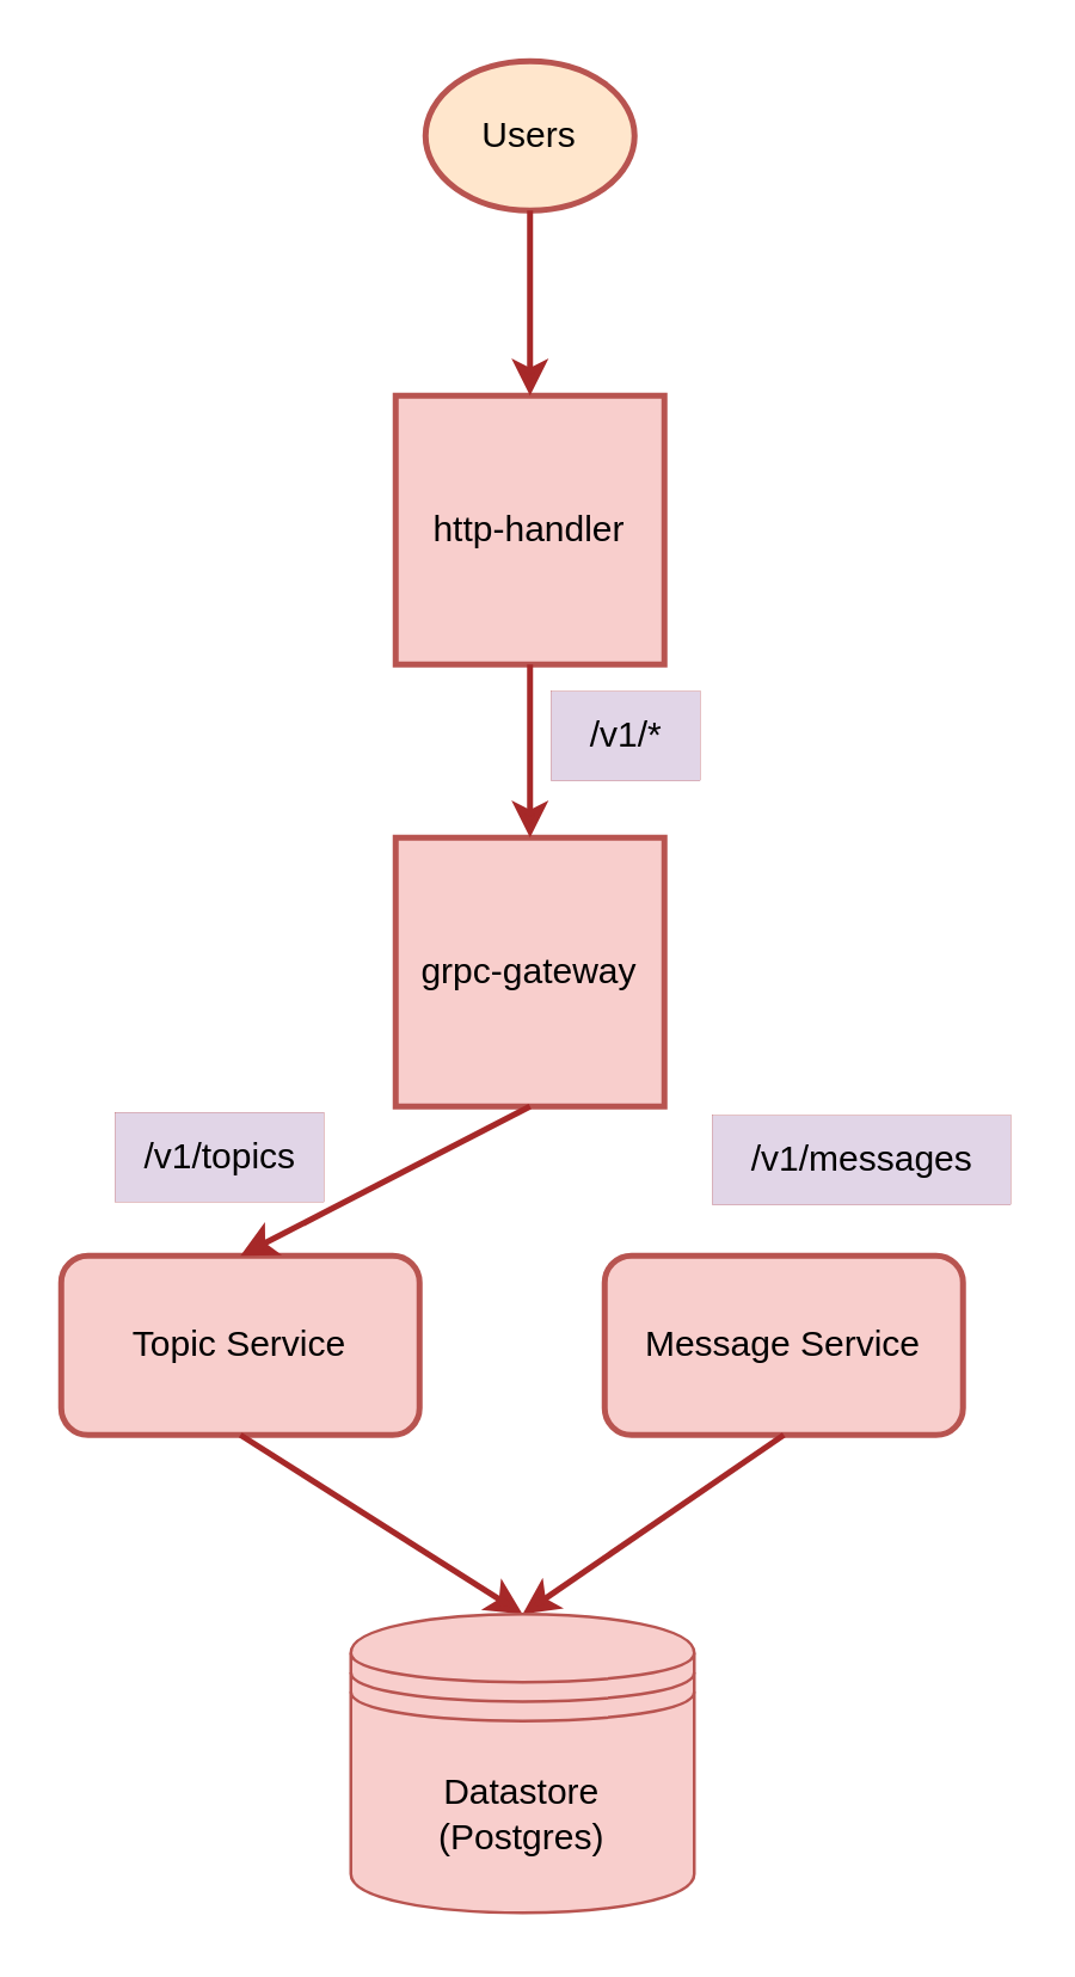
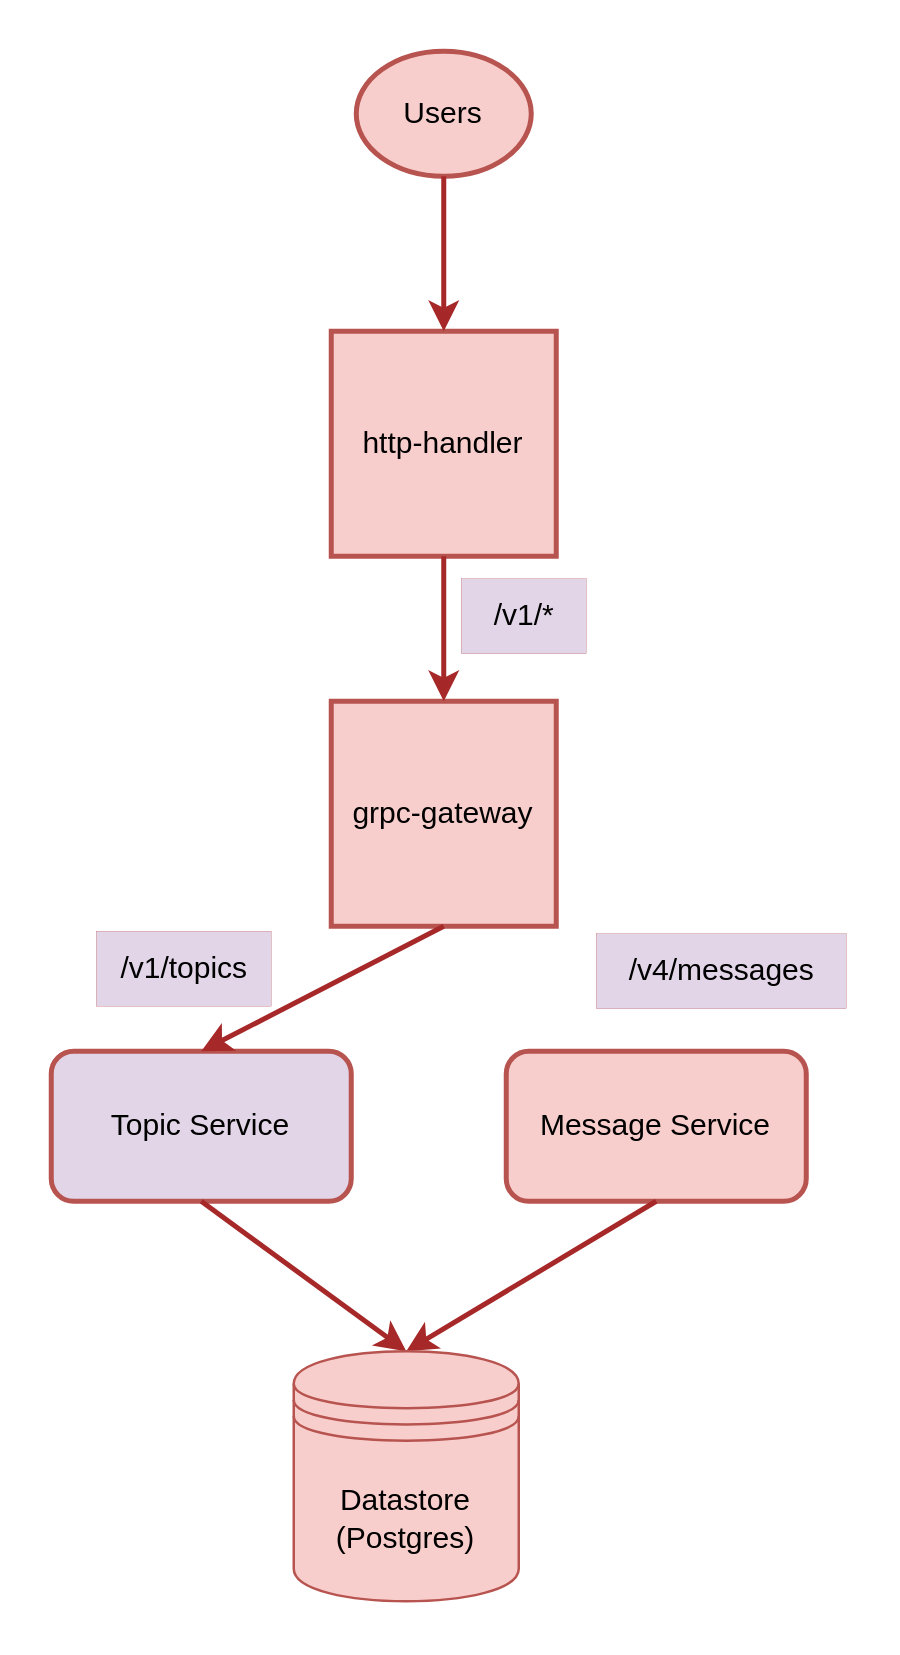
  <mxCell id="0" />
  <mxCell id="1" parent="0" />
  <mxCell id="2" value="http-handler" style="whiteSpace=wrap;html=1;aspect=fixed;fillColor=#f8cecc;strokeColor=#b85450;strokeWidth=2;" vertex="1" parent="1"><mxGeometry x="132" y="132" width="90" height="90" as="geometry" /></mxCell>
- <mxCell id="3" value="Users" style="ellipse;whiteSpace=wrap;html=1;strokeWidth=2;fillColor=#ffe6cc;strokeColor=#b85450;" vertex="1" parent="1"><mxGeometry x="142" y="20" width="70" height="50" as="geometry" /></mxCell>
+ <mxCell id="3" value="Users" style="ellipse;whiteSpace=wrap;html=1;strokeWidth=2;fillColor=#f8cecc;strokeColor=#b85450;" vertex="1" parent="1"><mxGeometry x="142" y="20" width="70" height="50" as="geometry" /></mxCell>
  <mxCell id="4" value="grpc-gateway" style="whiteSpace=wrap;html=1;aspect=fixed;fillColor=#f8cecc;strokeColor=#b85450;strokeWidth=2;" vertex="1" parent="1"><mxGeometry x="132" y="280" width="90" height="90" as="geometry" /></mxCell>
  <mxCell id="5" value="" style="endArrow=classic;html=1;rounded=0;exitX=0.5;exitY=1;exitDx=0;exitDy=0;entryX=0.5;entryY=0;entryDx=0;entryDy=0;strokeColor=#A62828;strokeWidth=2;fillColor=#e1d5e7;" edge="1" parent="1" source="2" target="4"><mxGeometry width="50" height="50" relative="1" as="geometry"><mxPoint x="152" y="290" as="sourcePoint" /><mxPoint x="202" y="240" as="targetPoint" /></mxGeometry></mxCell>
- <mxCell id="6" value="Topic Service" style="rounded=1;whiteSpace=wrap;html=1;fillColor=#f8cecc;strokeColor=#b85450;strokeWidth=2;" vertex="1" parent="1"><mxGeometry x="20" y="420" width="120" height="60" as="geometry" /></mxCell>
+ <mxCell id="6" value="Topic Service" style="rounded=1;whiteSpace=wrap;html=1;fillColor=#e1d5e7;strokeColor=#b85450;strokeWidth=2;" vertex="1" parent="1"><mxGeometry x="20" y="420" width="120" height="60" as="geometry" /></mxCell>
  <mxCell id="7" value="Message Service" style="rounded=1;whiteSpace=wrap;html=1;fillColor=#f8cecc;strokeColor=#b85450;strokeWidth=2;" vertex="1" parent="1"><mxGeometry x="202" y="420" width="120" height="60" as="geometry" /></mxCell>
  <mxCell id="8" value="" style="endArrow=classic;html=1;rounded=0;exitX=0.5;exitY=1;exitDx=0;exitDy=0;entryX=0.5;entryY=0;entryDx=0;entryDy=0;strokeColor=#A62828;strokeWidth=2;fillColor=#e1d5e7;" edge="1" parent="1" source="4" target="6"><mxGeometry width="50" height="50" relative="1" as="geometry"><mxPoint x="302" y="400" as="sourcePoint" /><mxPoint x="352" y="350" as="targetPoint" /></mxGeometry></mxCell>
  <mxCell id="9" value="" style="endArrow=classic;html=1;rounded=0;exitX=0.5;exitY=1;exitDx=0;exitDy=0;strokeColor=#A62828;strokeWidth=2;fillColor=#e1d5e7;entryX=0.5;entryY=0;entryDx=0;entryDy=0;" edge="1" parent="1" source="7" target="15"><mxGeometry width="50" height="50" relative="1" as="geometry"><mxPoint x="-88" y="580" as="sourcePoint" /><mxPoint x="172" y="530" as="targetPoint" /></mxGeometry></mxCell>
  <mxCell id="10" value="" style="endArrow=classic;html=1;rounded=0;exitX=0.5;exitY=1;exitDx=0;exitDy=0;strokeColor=#A62828;strokeWidth=2;fillColor=#e1d5e7;entryX=0.5;entryY=0;entryDx=0;entryDy=0;" edge="1" parent="1" source="6" target="15"><mxGeometry width="50" height="50" relative="1" as="geometry"><mxPoint x="-28" y="560" as="sourcePoint" /><mxPoint x="172" y="530" as="targetPoint" /></mxGeometry></mxCell>
  <mxCell id="11" value="/v1/topics" style="text;html=1;align=center;verticalAlign=middle;resizable=0;points=[];autosize=1;strokeColor=#A62828;fillColor=#e1d5e7;strokeWidth=0;" vertex="1" parent="1"><mxGeometry x="38" y="372" width="70" height="30" as="geometry" /></mxCell>
- <mxCell id="12" value="/v1/messages" style="text;html=1;align=center;verticalAlign=middle;resizable=0;points=[];autosize=1;strokeColor=#A62828;fillColor=#e1d5e7;strokeWidth=0;" vertex="1" parent="1"><mxGeometry x="238" y="373" width="100" height="30" as="geometry" /></mxCell>
+ <mxCell id="12" value="/v4/messages" style="text;html=1;align=center;verticalAlign=middle;resizable=0;points=[];autosize=1;strokeColor=#A62828;fillColor=#e1d5e7;strokeWidth=0;" vertex="1" parent="1"><mxGeometry x="238" y="373" width="100" height="30" as="geometry" /></mxCell>
  <mxCell id="13" value="/v1/*" style="text;html=1;align=center;verticalAlign=middle;resizable=0;points=[];autosize=1;strokeColor=#A62828;fillColor=#e1d5e7;strokeWidth=0;" vertex="1" parent="1"><mxGeometry x="184" y="231" width="50" height="30" as="geometry" /></mxCell>
  <mxCell id="14" value="" style="endArrow=classic;html=1;rounded=0;exitX=0.5;exitY=1;exitDx=0;exitDy=0;entryX=0.5;entryY=0;entryDx=0;entryDy=0;strokeColor=#A62828;strokeWidth=2;fillColor=#e1d5e7;" edge="1" parent="1" source="3" target="2"><mxGeometry width="50" height="50" relative="1" as="geometry"><mxPoint x="-178" y="300" as="sourcePoint" /><mxPoint x="-128" y="250" as="targetPoint" /></mxGeometry></mxCell>
- <mxCell id="15" value="Datastore&lt;br&gt;(Postgres)" style="shape=datastore;whiteSpace=wrap;html=1;fillColor=#f8cecc;strokeColor=#b85450;" vertex="1" parent="1"><mxGeometry x="117" y="540" width="115" height="100" as="geometry" /></mxCell>
+ <mxCell id="15" value="Datastore&lt;br&gt;(Postgres)" style="shape=datastore;whiteSpace=wrap;html=1;fillColor=#f8cecc;strokeColor=#b85450;" vertex="1" parent="1"><mxGeometry x="117" y="540" width="90" height="100" as="geometry" /></mxCell>
